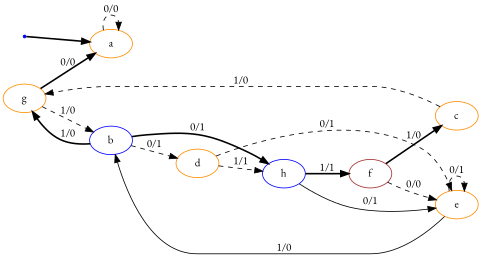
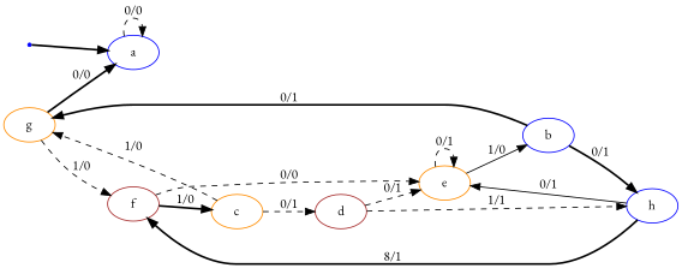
  digraph {
    fontname="EB Garamond"
    rankdir=LR
    node [color=blue fontname="EB Garamond"]
    edge [fontname="EB Garamond" style=dashed]
    INIT [shape=point]
-   n2 [color=darkorange label=a]
+   n2 [label=a]
    n3 [label=b]
    n4 [color=darkorange label=g]
    n5 [label=h]
    n6 [color=darkorange label=e]
    n7 [color=brown label=f]
    n8 [color=darkorange label=c]
-   n9 [color=darkorange label=d]
+   n9 [color=brown label=d]
    INIT -> n2 [style=bold]
    n2 -> n2 [label="0/0"]
-   n3 -> n4 [label="1/0" style=bold]
+   n3 -> n4 [label="0/1" style=bold]
    n3 -> n5 [label="0/1" style=bold]
    n4 -> n2 [label="0/0" style=bold]
-   n4 -> n3 [label="1/0"]
+   n4 -> n7 [label="1/0"]
    n5 -> n6 [label="0/1" style=solid]
-   n5 -> n7 [label="1/1" style=bold]
+   n5 -> n7 [label="8/1" style=bold]
    n6 -> n3 [label="1/0" style=solid]
    n6 -> n6 [label="0/1"]
    n7 -> n6 [label="0/0"]
    n7 -> n8 [label="1/0" style=bold]
    n8 -> n4 [label="1/0"]
-   n3 -> n9 [label="0/1"]
+   n8 -> n9 [label="0/1"]
    n9 -> n5 [label="1/1"]
    n9 -> n6 [label="0/1"]
  }
